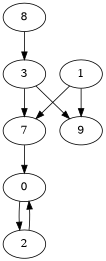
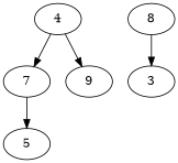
  digraph {
-   0
-   2
+   0 [label=5]
    3
    7
    9
-   4 [label=1]
+   4
    8
-   0 -> 2
-   2 -> 0
-   3 -> 7
-   3 -> 9
    7 -> 0
    4 -> 7
    4 -> 9
    8 -> 3
  }
